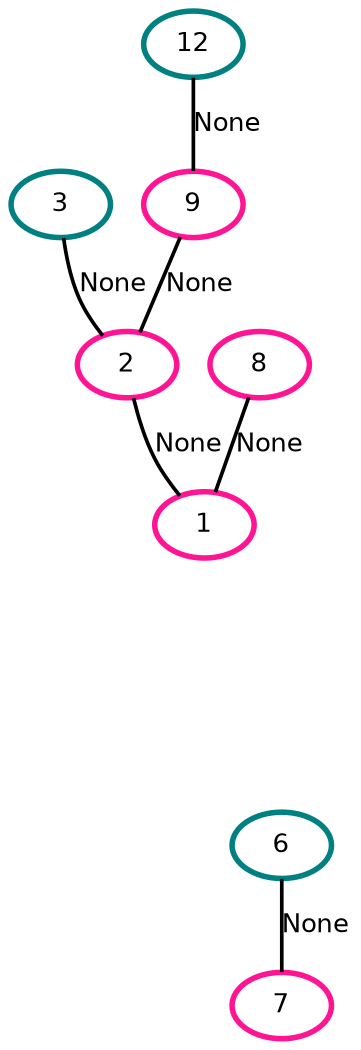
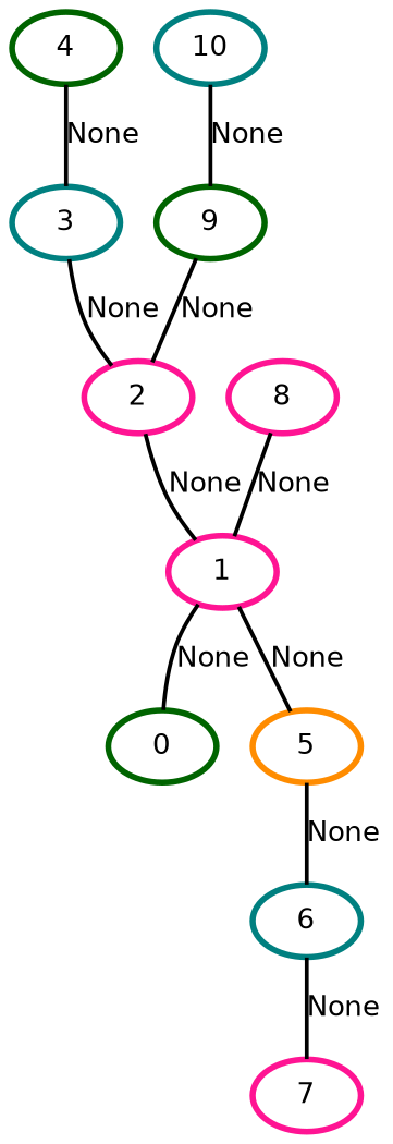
  graph {
    fontname="DejaVu Sans"
    node [color=deeppink fontname="DejaVu Sans" penwidth=3]
    edge [fontname="DejaVu Sans" penwidth=2]
+   n1 [color=darkgreen label=0]
    n2 [label=1]
+   n3 [color=darkorange label=5]
    n4 [color=teal label=6]
    n5 [label=2]
    n6 [color=teal label=3]
+   n7 [color=darkgreen label=4]
    n8 [label=7]
    n9 [label=8]
-   n10 [label=9]
-   n11 [color=teal label=12]
+   n10 [color=darkgreen label=9]
+   n11 [color=teal label=10]
+   n2 -- n1 [label=None]
+   n2 -- n3 [label=None]
+   n3 -- n4 [label=None]
    n4 -- n8 [label=None]
    n5 -- n2 [label=None]
    n6 -- n5 [label=None]
+   n7 -- n6 [label=None]
    n9 -- n2 [label=None]
    n10 -- n5 [label=None]
    n11 -- n10 [label=None]
  }
